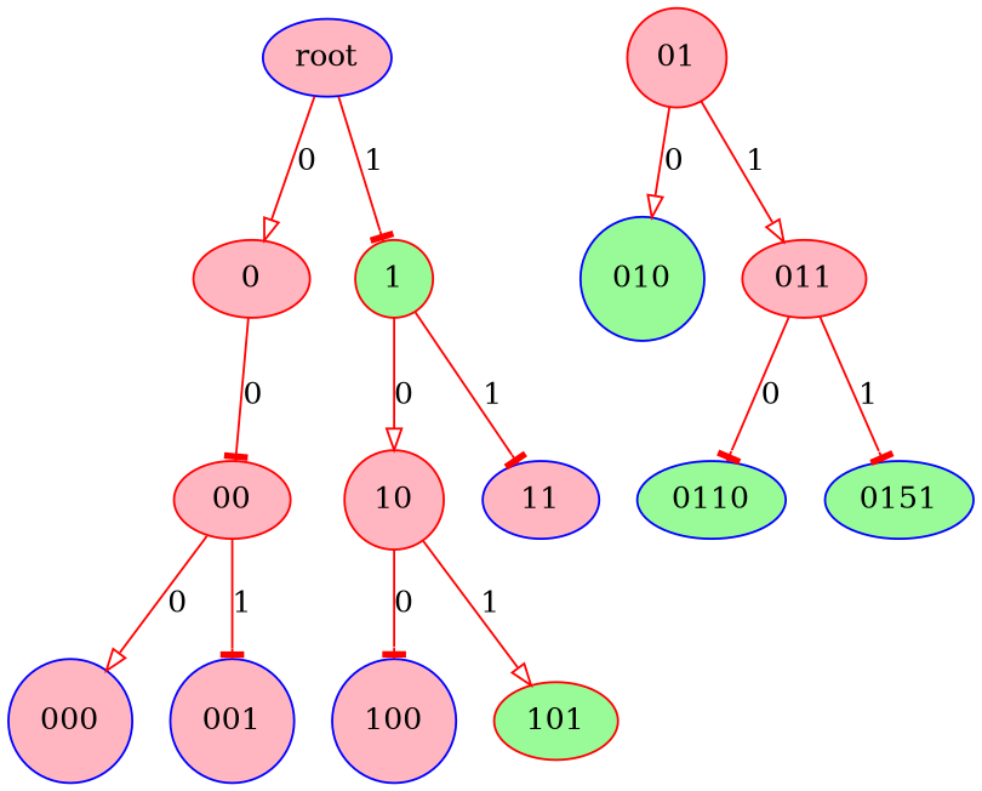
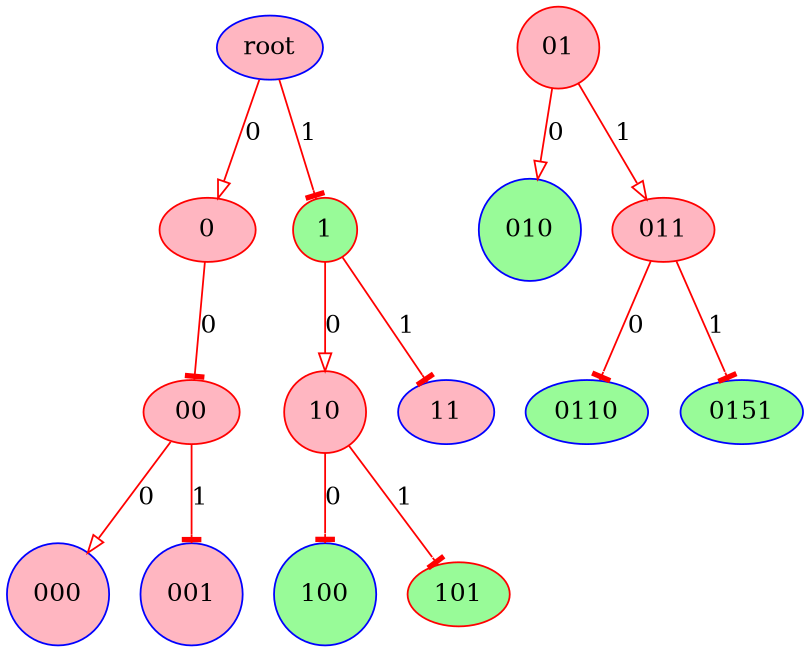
  digraph {
    node [color=blue fillcolor=lightpink shape=ellipse style=filled]
    edge [arrowhead=tee color=red]
    0 [color=red]
    root
    1 [color=red fillcolor=palegreen shape=circle]
    00 [color=red]
    10 [color=red shape=circle]
    11
    000 [shape=circle]
    001 [shape=circle]
    01 [color=red shape=circle]
    010 [fillcolor=palegreen shape=circle]
    011 [color=red]
-   100 [shape=circle]
+   100 [fillcolor=palegreen shape=circle]
    101 [color=red fillcolor=palegreen]
    0110 [fillcolor=palegreen]
    n15 [fillcolor=palegreen label=0151]
    0 -> 00 [label=0]
    root -> 0 [arrowhead=onormal label=0]
    root -> 1 [label=1]
    1 -> 10 [arrowhead=onormal label=0]
    1 -> 11 [label=1]
    00 -> 000 [arrowhead=onormal label=0]
    00 -> 001 [label=1]
    10 -> 100 [label=0]
-   10 -> 101 [arrowhead=onormal label=1]
+   10 -> 101 [label=1]
    01 -> 010 [arrowhead=onormal label=0]
    01 -> 011 [arrowhead=onormal label=1]
    011 -> 0110 [label=0]
    011 -> n15 [label=1]
  }
